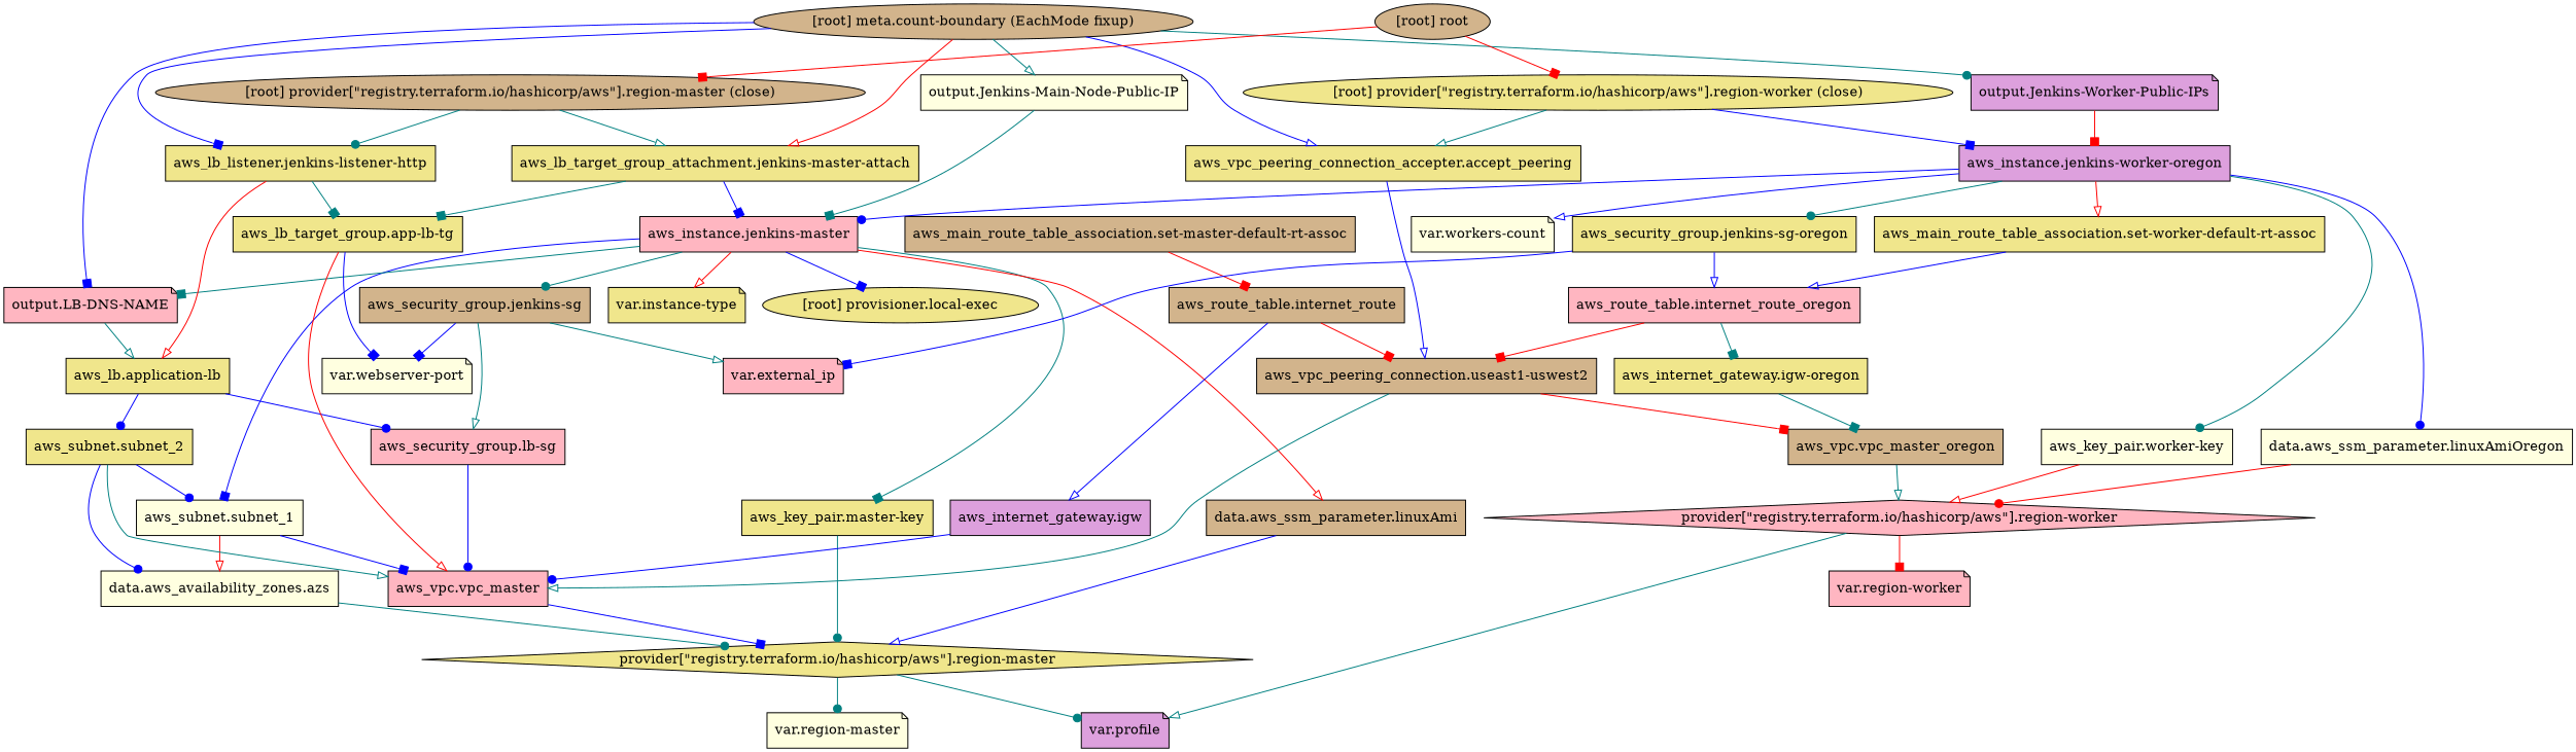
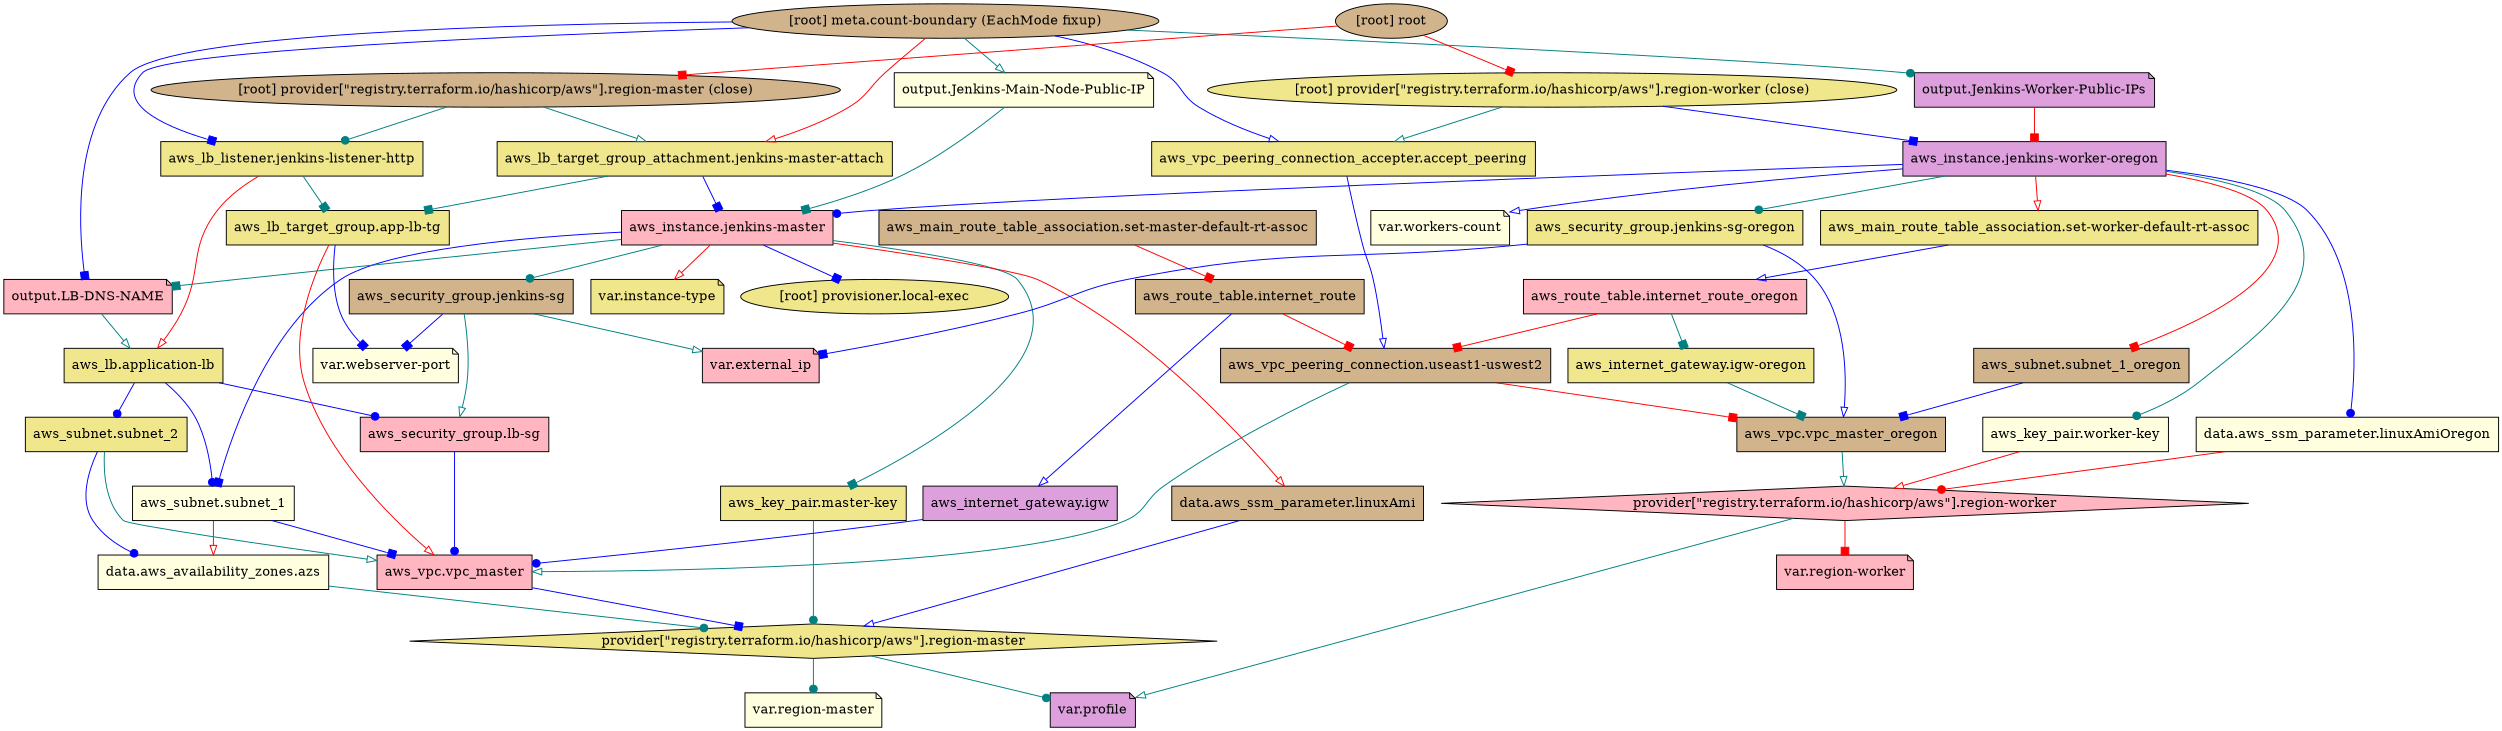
  digraph {
    compound=true
    newrank=true
    node [fillcolor=khaki shape=box style=filled]
    edge [arrowhead=box color=blue]
    n1 [fillcolor=lightpink label="aws_instance.jenkins-master"]
    n2 [label="aws_key_pair.master-key"]
    n3 [fillcolor=tan label="aws_main_route_table_association.set-master-default-rt-assoc"]
    n4 [fillcolor=tan label="aws_security_group.jenkins-sg"]
    n5 [fillcolor=lightyellow label="aws_subnet.subnet_1"]
    n6 [fillcolor=tan label="data.aws_ssm_parameter.linuxAmi"]
    n7 [label="var.instance-type" shape=note]
    "[root] provisioner.local-exec" [shape=""]
    n9 [fillcolor=plum label="aws_instance.jenkins-worker-oregon"]
    n10 [fillcolor=lightyellow label="aws_key_pair.worker-key"]
    n11 [label="aws_main_route_table_association.set-worker-default-rt-assoc"]
    n12 [label="aws_security_group.jenkins-sg-oregon"]
+   n13 [fillcolor=tan label="aws_subnet.subnet_1_oregon"]
    n14 [fillcolor=lightyellow label="data.aws_ssm_parameter.linuxAmiOregon"]
    n15 [fillcolor=lightyellow label="var.workers-count" shape=note]
    n16 [fillcolor=plum label="aws_internet_gateway.igw"]
    n17 [fillcolor=lightpink label="aws_vpc.vpc_master"]
    n18 [label="aws_internet_gateway.igw-oregon"]
    n19 [fillcolor=tan label="aws_vpc.vpc_master_oregon"]
    n20 [label="provider[\"registry.terraform.io/hashicorp/aws\"].region-master" shape=diamond]
    n21 [fillcolor=lightpink label="provider[\"registry.terraform.io/hashicorp/aws\"].region-worker" shape=diamond]
    n22 [label="aws_lb.application-lb"]
    n23 [fillcolor=lightpink label="aws_security_group.lb-sg"]
    n24 [label="aws_subnet.subnet_2"]
    n25 [label="aws_lb_listener.jenkins-listener-http"]
    n26 [label="aws_lb_target_group.app-lb-tg"]
    n27 [fillcolor=lightyellow label="var.webserver-port" shape=note]
    n28 [label="aws_lb_target_group_attachment.jenkins-master-attach"]
    n29 [fillcolor=tan label="aws_route_table.internet_route"]
    n30 [fillcolor=lightpink label="aws_route_table.internet_route_oregon"]
    n31 [fillcolor=tan label="aws_vpc_peering_connection.useast1-uswest2"]
    n32 [fillcolor=lightpink label="var.external_ip" shape=note]
    n33 [fillcolor=lightyellow label="data.aws_availability_zones.azs"]
    n34 [label="aws_vpc_peering_connection_accepter.accept_peering"]
    n35 [fillcolor=lightyellow label="output.Jenkins-Main-Node-Public-IP" shape=note]
    n36 [fillcolor=plum label="output.Jenkins-Worker-Public-IPs" shape=note]
    n37 [fillcolor=lightpink label="output.LB-DNS-NAME" shape=note]
    n38 [fillcolor=plum label="var.profile" shape=note]
    n39 [fillcolor=lightyellow label="var.region-master" shape=note]
    n40 [fillcolor=lightpink label="var.region-worker" shape=note]
    "[root] meta.count-boundary (EachMode fixup)" [fillcolor=tan shape=""]
    "[root] provider[\"registry.terraform.io/hashicorp/aws\"].region-master (close)" [fillcolor=tan shape=""]
    "[root] provider[\"registry.terraform.io/hashicorp/aws\"].region-worker (close)" [shape=""]
    "[root] root" [fillcolor=tan shape=""]
    subgraph sub_1 {
      n1
      n2
      n3
      n4
      n5
      n6
      n7
      "[root] provisioner.local-exec"
      n9
      n10
      n11
      n12
+     n13
      n14
      n15
      n16
      n17
      n18
      n19
      n20
      n21
      n22
      n23
      n24
      n25
      n26
      n27
      n28
      n29
      n30
      n31
      n32
      n33
      n34
      n35
      n36
      n37
      n38
      n39
      n40
      "[root] meta.count-boundary (EachMode fixup)"
      "[root] provider[\"registry.terraform.io/hashicorp/aws\"].region-master (close)"
      "[root] provider[\"registry.terraform.io/hashicorp/aws\"].region-worker (close)"
      "[root] root"
    }
    n1 -> n2 [color=teal]
    n1 -> n4 [arrowhead=dot color=teal]
    n1 -> n5
    n1 -> n6 [arrowhead=onormal color=red]
    n1 -> n7 [arrowhead=onormal color=red]
    n1 -> "[root] provisioner.local-exec"
    n1 -> n37 [color=teal]
    n2 -> n20 [arrowhead=dot color=teal]
    n3 -> n29 [color=red]
    n4 -> n23 [arrowhead=onormal color=teal]
    n4 -> n27
    n4 -> n32 [arrowhead=onormal color=teal]
    n5 -> n17
    n5 -> n33 [arrowhead=onormal color=red]
    n6 -> n20 [arrowhead=onormal]
    n9 -> n1 [arrowhead=dot]
    n9 -> n10 [arrowhead=dot color=teal]
    n9 -> n11 [arrowhead=onormal color=red]
    n9 -> n12 [arrowhead=dot color=teal]
+   n9 -> n13 [color=red]
    n9 -> n14 [arrowhead=dot]
    n9 -> n15 [arrowhead=onormal]
    n10 -> n21 [arrowhead=onormal color=red]
    n11 -> n30 [arrowhead=onormal]
-   n12 -> n30 [arrowhead=onormal]
+   n12 -> n19 [arrowhead=onormal]
    n12 -> n32
+   n13 -> n19
    n14 -> n21 [arrowhead=dot color=red]
    n16 -> n17 [arrowhead=dot]
    n17 -> n20
    n18 -> n19 [color=teal]
    n19 -> n21 [arrowhead=onormal color=teal]
    n20 -> n38 [arrowhead=dot color=teal]
    n20 -> n39 [arrowhead=dot color=teal]
    n21 -> n38 [arrowhead=onormal color=teal]
    n21 -> n40 [color=red]
-   n24 -> n5 [arrowhead=dot]
+   n22 -> n5 [arrowhead=dot]
    n22 -> n23 [arrowhead=dot]
    n22 -> n24 [arrowhead=dot]
    n23 -> n17 [arrowhead=dot]
    n24 -> n17 [arrowhead=onormal color=teal]
    n24 -> n33 [arrowhead=dot]
    n25 -> n22 [arrowhead=onormal color=red]
    n25 -> n26 [color=teal]
    n26 -> n17 [arrowhead=onormal color=red]
    n26 -> n27
    n28 -> n1
    n28 -> n26 [color=teal]
    n29 -> n16 [arrowhead=onormal]
    n29 -> n31 [color=red]
    n30 -> n18 [color=teal]
    n30 -> n31 [color=red]
    n31 -> n17 [arrowhead=onormal color=teal]
    n31 -> n19 [color=red]
    n33 -> n20 [arrowhead=dot color=teal]
    n34 -> n31 [arrowhead=onormal]
    n35 -> n1 [color=teal]
    n36 -> n9 [color=red]
    n37 -> n22 [arrowhead=onormal color=teal]
    "[root] meta.count-boundary (EachMode fixup)" -> n25
    "[root] meta.count-boundary (EachMode fixup)" -> n28 [arrowhead=onormal color=red]
    "[root] meta.count-boundary (EachMode fixup)" -> n34 [arrowhead=onormal]
    "[root] meta.count-boundary (EachMode fixup)" -> n35 [arrowhead=onormal color=teal]
    "[root] meta.count-boundary (EachMode fixup)" -> n36 [arrowhead=dot color=teal]
    "[root] meta.count-boundary (EachMode fixup)" -> n37
    "[root] provider[\"registry.terraform.io/hashicorp/aws\"].region-master (close)" -> n25 [arrowhead=dot color=teal]
    "[root] provider[\"registry.terraform.io/hashicorp/aws\"].region-master (close)" -> n28 [arrowhead=onormal color=teal]
    "[root] provider[\"registry.terraform.io/hashicorp/aws\"].region-worker (close)" -> n9
    "[root] provider[\"registry.terraform.io/hashicorp/aws\"].region-worker (close)" -> n34 [arrowhead=onormal color=teal]
    "[root] root" -> "[root] provider[\"registry.terraform.io/hashicorp/aws\"].region-master (close)" [color=red]
    "[root] root" -> "[root] provider[\"registry.terraform.io/hashicorp/aws\"].region-worker (close)" [color=red]
  }
